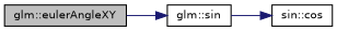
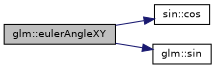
  digraph {
    fontname="DejaVu Sans"
    rankdir=LR
    node [color=black fillcolor=white fontname="DejaVu Sans" fontsize=10 shape=record style=filled]
    edge [color=midnightblue fontname="DejaVu Sans" fontsize=10 labelfontname=Helvetica labelfontsize=10 style=solid]
    n1 [fillcolor=grey75 fontcolor=black height=0.2 label="glm::eulerAngleXY" width=0.4]
    n2 [height=0.2 label="sin::cos" width=0.4]
    n3 [height=0.2 label="glm::sin" width=0.4]
-   n3 -> n2
+   n1 -> n2
    n1 -> n3
  }
